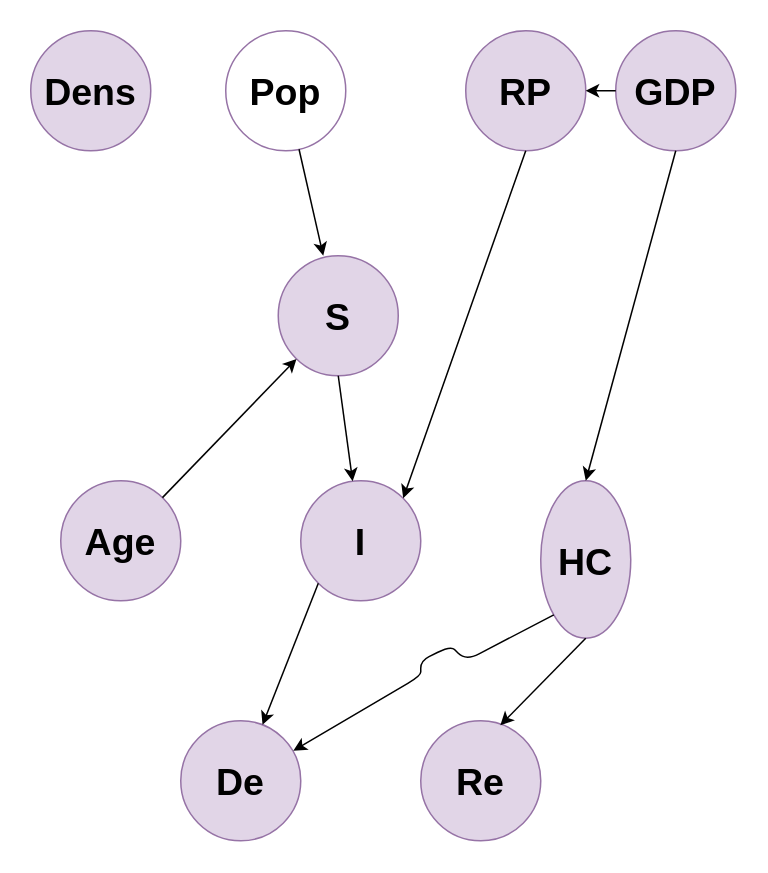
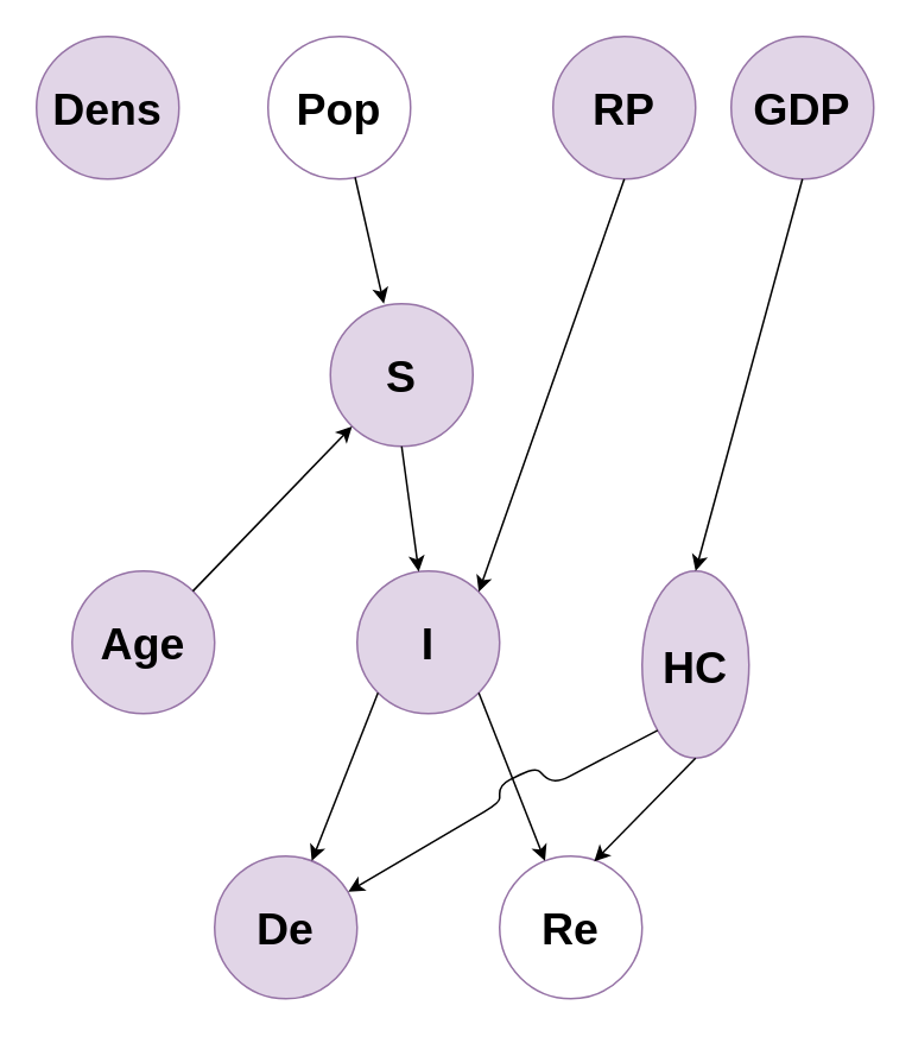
  <mxCell id="0" />
  <mxCell id="1" parent="0" />
  <mxCell id="2" value="&lt;h2&gt;&lt;b&gt;&lt;font style=&quot;font-size: 25px&quot;&gt;Dens&lt;/font&gt;&lt;/b&gt;&lt;/h2&gt;" style="ellipse;whiteSpace=wrap;html=1;aspect=fixed;fillColor=#e1d5e7;gradientDirection=north;strokeColor=#9673a6;" vertex="1" parent="1"><mxGeometry x="20" y="20" width="80" height="80" as="geometry" /></mxCell>
  <mxCell id="3" value="&lt;h2&gt;&lt;b&gt;&lt;font style=&quot;font-size: 25px&quot;&gt;S&lt;/font&gt;&lt;/b&gt;&lt;/h2&gt;" style="ellipse;whiteSpace=wrap;html=1;aspect=fixed;fillColor=#e1d5e7;gradientDirection=north;strokeColor=#9673a6;" vertex="1" parent="1"><mxGeometry x="185" y="170" width="80" height="80" as="geometry" /></mxCell>
  <mxCell id="4" value="&lt;h2&gt;&lt;b&gt;&lt;font style=&quot;font-size: 25px&quot;&gt;RP&lt;/font&gt;&lt;/b&gt;&lt;/h2&gt;" style="ellipse;whiteSpace=wrap;html=1;aspect=fixed;fillColor=#e1d5e7;gradientDirection=north;strokeColor=#9673a6;" vertex="1" parent="1"><mxGeometry x="310" y="20" width="80" height="80" as="geometry" /></mxCell>
  <mxCell id="5" value="&lt;h2&gt;&lt;b&gt;&lt;font style=&quot;font-size: 25px&quot;&gt;De&lt;/font&gt;&lt;/b&gt;&lt;/h2&gt;" style="ellipse;whiteSpace=wrap;html=1;aspect=fixed;fillColor=#e1d5e7;gradientDirection=north;strokeColor=#9673a6;" vertex="1" parent="1"><mxGeometry x="120" y="480" width="80" height="80" as="geometry" /></mxCell>
  <mxCell id="6" value="&lt;h2&gt;&lt;b&gt;&lt;font style=&quot;font-size: 25px&quot;&gt;Age&lt;/font&gt;&lt;/b&gt;&lt;/h2&gt;" style="ellipse;whiteSpace=wrap;html=1;aspect=fixed;fillColor=#e1d5e7;gradientDirection=north;strokeColor=#9673a6;" vertex="1" parent="1"><mxGeometry x="40" y="320" width="80" height="80" as="geometry" /></mxCell>
  <mxCell id="7" value="&lt;h2&gt;&lt;b&gt;&lt;font style=&quot;font-size: 25px&quot;&gt;I&lt;/font&gt;&lt;/b&gt;&lt;/h2&gt;" style="ellipse;whiteSpace=wrap;html=1;aspect=fixed;fillColor=#e1d5e7;gradientDirection=north;strokeColor=#9673a6;" vertex="1" parent="1"><mxGeometry x="200" y="320" width="80" height="80" as="geometry" /></mxCell>
  <mxCell id="8" value="&lt;h2&gt;&lt;b&gt;&lt;font style=&quot;font-size: 25px&quot;&gt;GDP&lt;/font&gt;&lt;/b&gt;&lt;/h2&gt;" style="ellipse;whiteSpace=wrap;html=1;aspect=fixed;fillColor=#e1d5e7;gradientDirection=north;strokeColor=#9673a6;" vertex="1" parent="1"><mxGeometry x="410" y="20" width="80" height="80" as="geometry" /></mxCell>
- <mxCell id="9" value="&lt;h2&gt;&lt;b&gt;&lt;font style=&quot;font-size: 25px&quot;&gt;Re&lt;/font&gt;&lt;/b&gt;&lt;/h2&gt;" style="ellipse;whiteSpace=wrap;html=1;aspect=fixed;fillColor=#e1d5e7;gradientDirection=north;strokeColor=#9673a6;" vertex="1" parent="1"><mxGeometry x="280" y="480" width="80" height="80" as="geometry" /></mxCell>
+ <mxCell id="9" value="&lt;h2&gt;&lt;b&gt;&lt;font style=&quot;font-size: 25px&quot;&gt;Re&lt;/font&gt;&lt;/b&gt;&lt;/h2&gt;" style="ellipse;whiteSpace=wrap;html=1;aspect=fixed;fillColor=#ffffff;gradientDirection=north;strokeColor=#9673a6;" vertex="1" parent="1"><mxGeometry x="280" y="480" width="80" height="80" as="geometry" /></mxCell>
  <mxCell id="10" value="&lt;h2&gt;&lt;b&gt;&lt;font style=&quot;font-size: 25px&quot;&gt;Pop&lt;/font&gt;&lt;/b&gt;&lt;/h2&gt;" style="ellipse;whiteSpace=wrap;html=1;aspect=fixed;fillColor=#ffffff;gradientDirection=north;strokeColor=#9673a6;" vertex="1" parent="1"><mxGeometry x="150" y="20" width="80" height="80" as="geometry" /></mxCell>
  <mxCell id="11" value="&lt;h2&gt;&lt;b&gt;&lt;font style=&quot;font-size: 25px&quot;&gt;HC&lt;/font&gt;&lt;/b&gt;&lt;/h2&gt;" style="ellipse;whiteSpace=wrap;html=1;aspect=fixed;fillColor=#e1d5e7;gradientDirection=north;strokeColor=#9673a6;" vertex="1" parent="1"><mxGeometry x="360" y="320" width="60" height="105" as="geometry" /></mxCell>
  <mxCell id="12" value="" style="endArrow=classic;html=1;exitX=0;exitY=1;exitDx=0;exitDy=0;" edge="1" parent="1" source="7" target="5"><mxGeometry width="50" height="50" relative="1" as="geometry"><mxPoint x="200" y="350" as="sourcePoint" /><mxPoint x="250" y="300" as="targetPoint" /></mxGeometry></mxCell>
  <mxCell id="13" value="" style="endArrow=classic;html=1;" edge="1" parent="1" source="6" target="3"><mxGeometry width="50" height="50" relative="1" as="geometry"><mxPoint x="87.206" y="400.004" as="sourcePoint" /><mxPoint x="50.002" y="494.445" as="targetPoint" /></mxGeometry></mxCell>
+ <mxCell id="14" value="" style="endArrow=classic;html=1;exitX=1;exitY=1;exitDx=0;exitDy=0;" edge="1" parent="1" source="7" target="9"><mxGeometry width="50" height="50" relative="1" as="geometry"><mxPoint x="231.716" y="408.284" as="sourcePoint" /><mxPoint x="194.512" y="502.725" as="targetPoint" /></mxGeometry></mxCell>
  <mxCell id="15" value="" style="endArrow=classic;html=1;exitX=0.5;exitY=1;exitDx=0;exitDy=0;entryX=0.663;entryY=0.038;entryDx=0;entryDy=0;entryPerimeter=0;" edge="1" parent="1" source="11" target="9"><mxGeometry width="50" height="50" relative="1" as="geometry"><mxPoint x="241.716" y="418.284" as="sourcePoint" /><mxPoint x="204.512" y="512.725" as="targetPoint" /></mxGeometry></mxCell>
  <mxCell id="16" value="" style="endArrow=classic;html=1;exitX=0;exitY=1;exitDx=0;exitDy=0;entryX=0.938;entryY=0.25;entryDx=0;entryDy=0;entryPerimeter=0;" edge="1" parent="1" source="11" target="5"><mxGeometry width="50" height="50" relative="1" as="geometry"><mxPoint x="251.716" y="428.284" as="sourcePoint" /><mxPoint x="214.512" y="522.725" as="targetPoint" /><Array as="points"><mxPoint x="310" y="440" /><mxPoint x="300" y="430" /><mxPoint x="280" y="440" /><mxPoint x="280" y="450" /></Array></mxGeometry></mxCell>
  <mxCell id="17" value="" style="endArrow=classic;html=1;exitX=0.5;exitY=1;exitDx=0;exitDy=0;" edge="1" parent="1" source="3" target="7"><mxGeometry width="50" height="50" relative="1" as="geometry"><mxPoint x="240" y="250" as="sourcePoint" /><mxPoint x="206.002" y="344.445" as="targetPoint" /></mxGeometry></mxCell>
  <mxCell id="18" value="" style="endArrow=classic;html=1;entryX=0.375;entryY=0;entryDx=0;entryDy=0;entryPerimeter=0;" edge="1" parent="1" source="10" target="3"><mxGeometry width="50" height="50" relative="1" as="geometry"><mxPoint x="271.716" y="448.284" as="sourcePoint" /><mxPoint x="234.512" y="542.725" as="targetPoint" /></mxGeometry></mxCell>
  <mxCell id="19" value="" style="endArrow=classic;html=1;exitX=0.5;exitY=1;exitDx=0;exitDy=0;entryX=1;entryY=0;entryDx=0;entryDy=0;" edge="1" parent="1" source="4" target="7"><mxGeometry width="50" height="50" relative="1" as="geometry"><mxPoint x="291.716" y="468.284" as="sourcePoint" /><mxPoint x="254.512" y="562.725" as="targetPoint" /></mxGeometry></mxCell>
- <mxCell id="20" value="" style="endArrow=classic;html=1;exitX=0;exitY=0.5;exitDx=0;exitDy=0;entryX=1;entryY=0.5;entryDx=0;entryDy=0;" edge="1" parent="1" source="8" target="4"><mxGeometry width="50" height="50" relative="1" as="geometry"><mxPoint x="301.716" y="478.284" as="sourcePoint" /><mxPoint x="264.512" y="572.725" as="targetPoint" /></mxGeometry></mxCell>
  <mxCell id="21" value="" style="endArrow=classic;html=1;exitX=0.5;exitY=1;exitDx=0;exitDy=0;entryX=0.5;entryY=0;entryDx=0;entryDy=0;" edge="1" parent="1" source="8" target="11"><mxGeometry width="50" height="50" relative="1" as="geometry"><mxPoint x="311.716" y="488.284" as="sourcePoint" /><mxPoint x="274.512" y="582.725" as="targetPoint" /></mxGeometry></mxCell>
